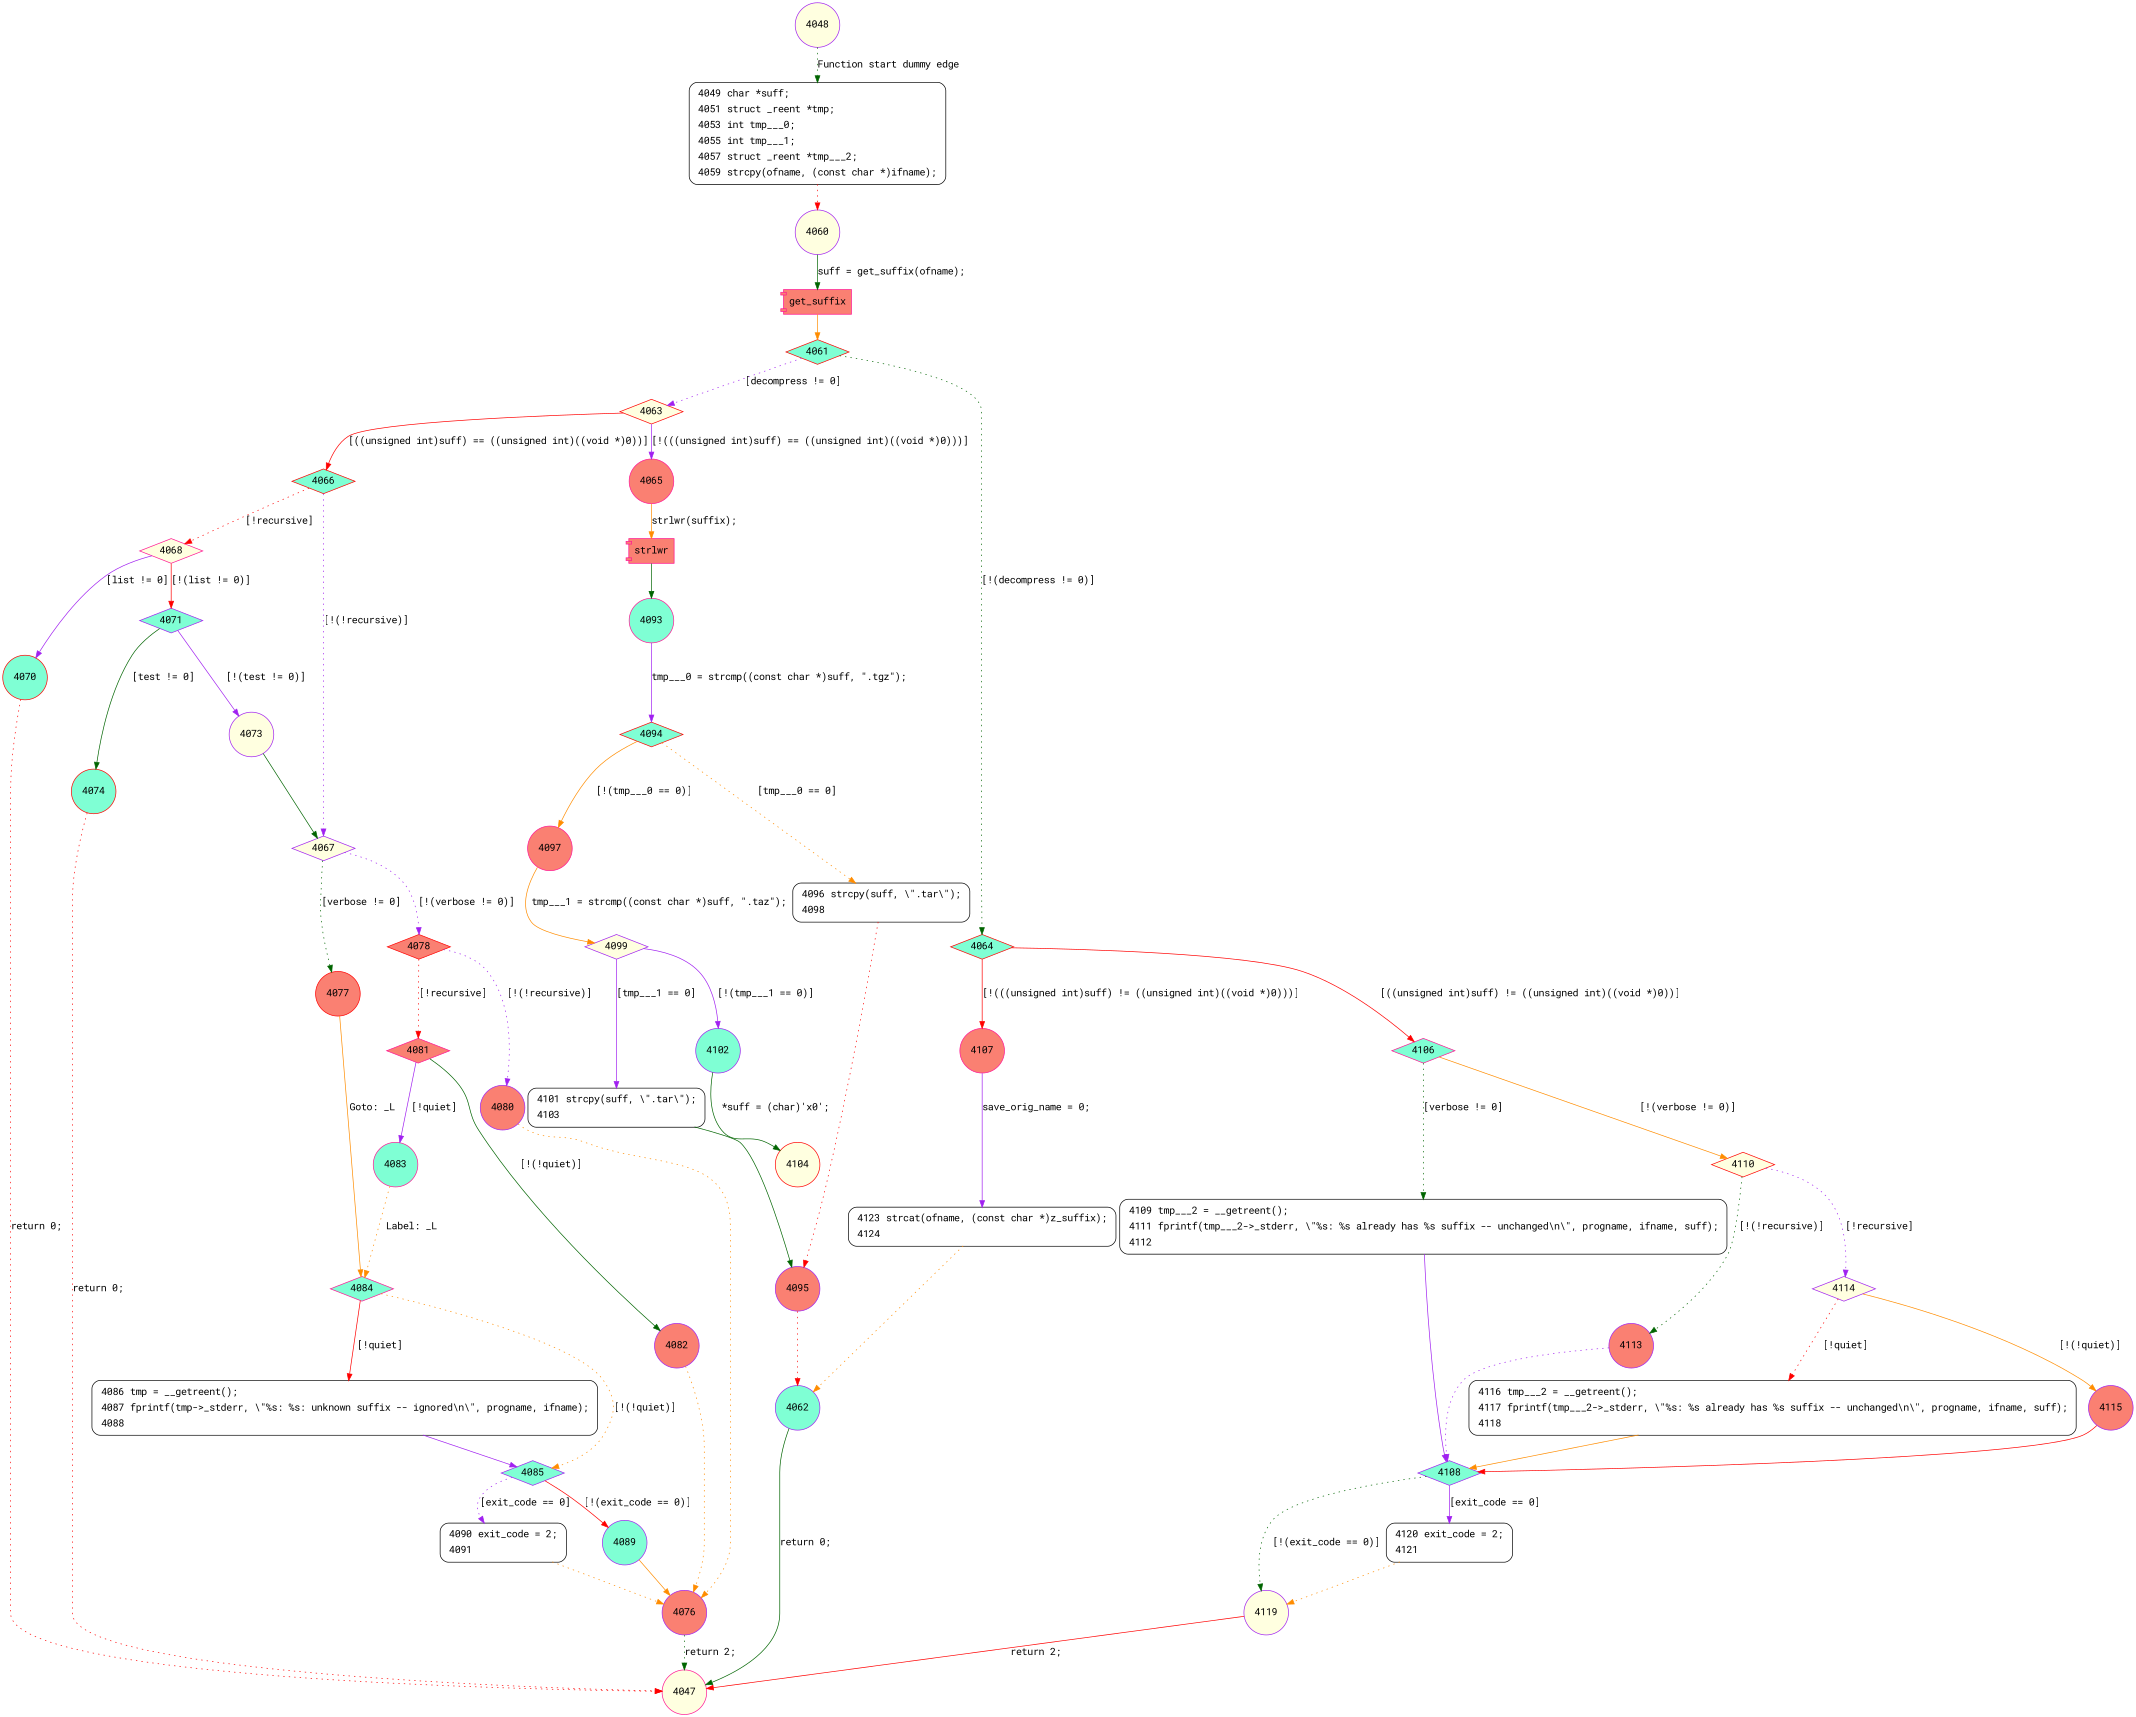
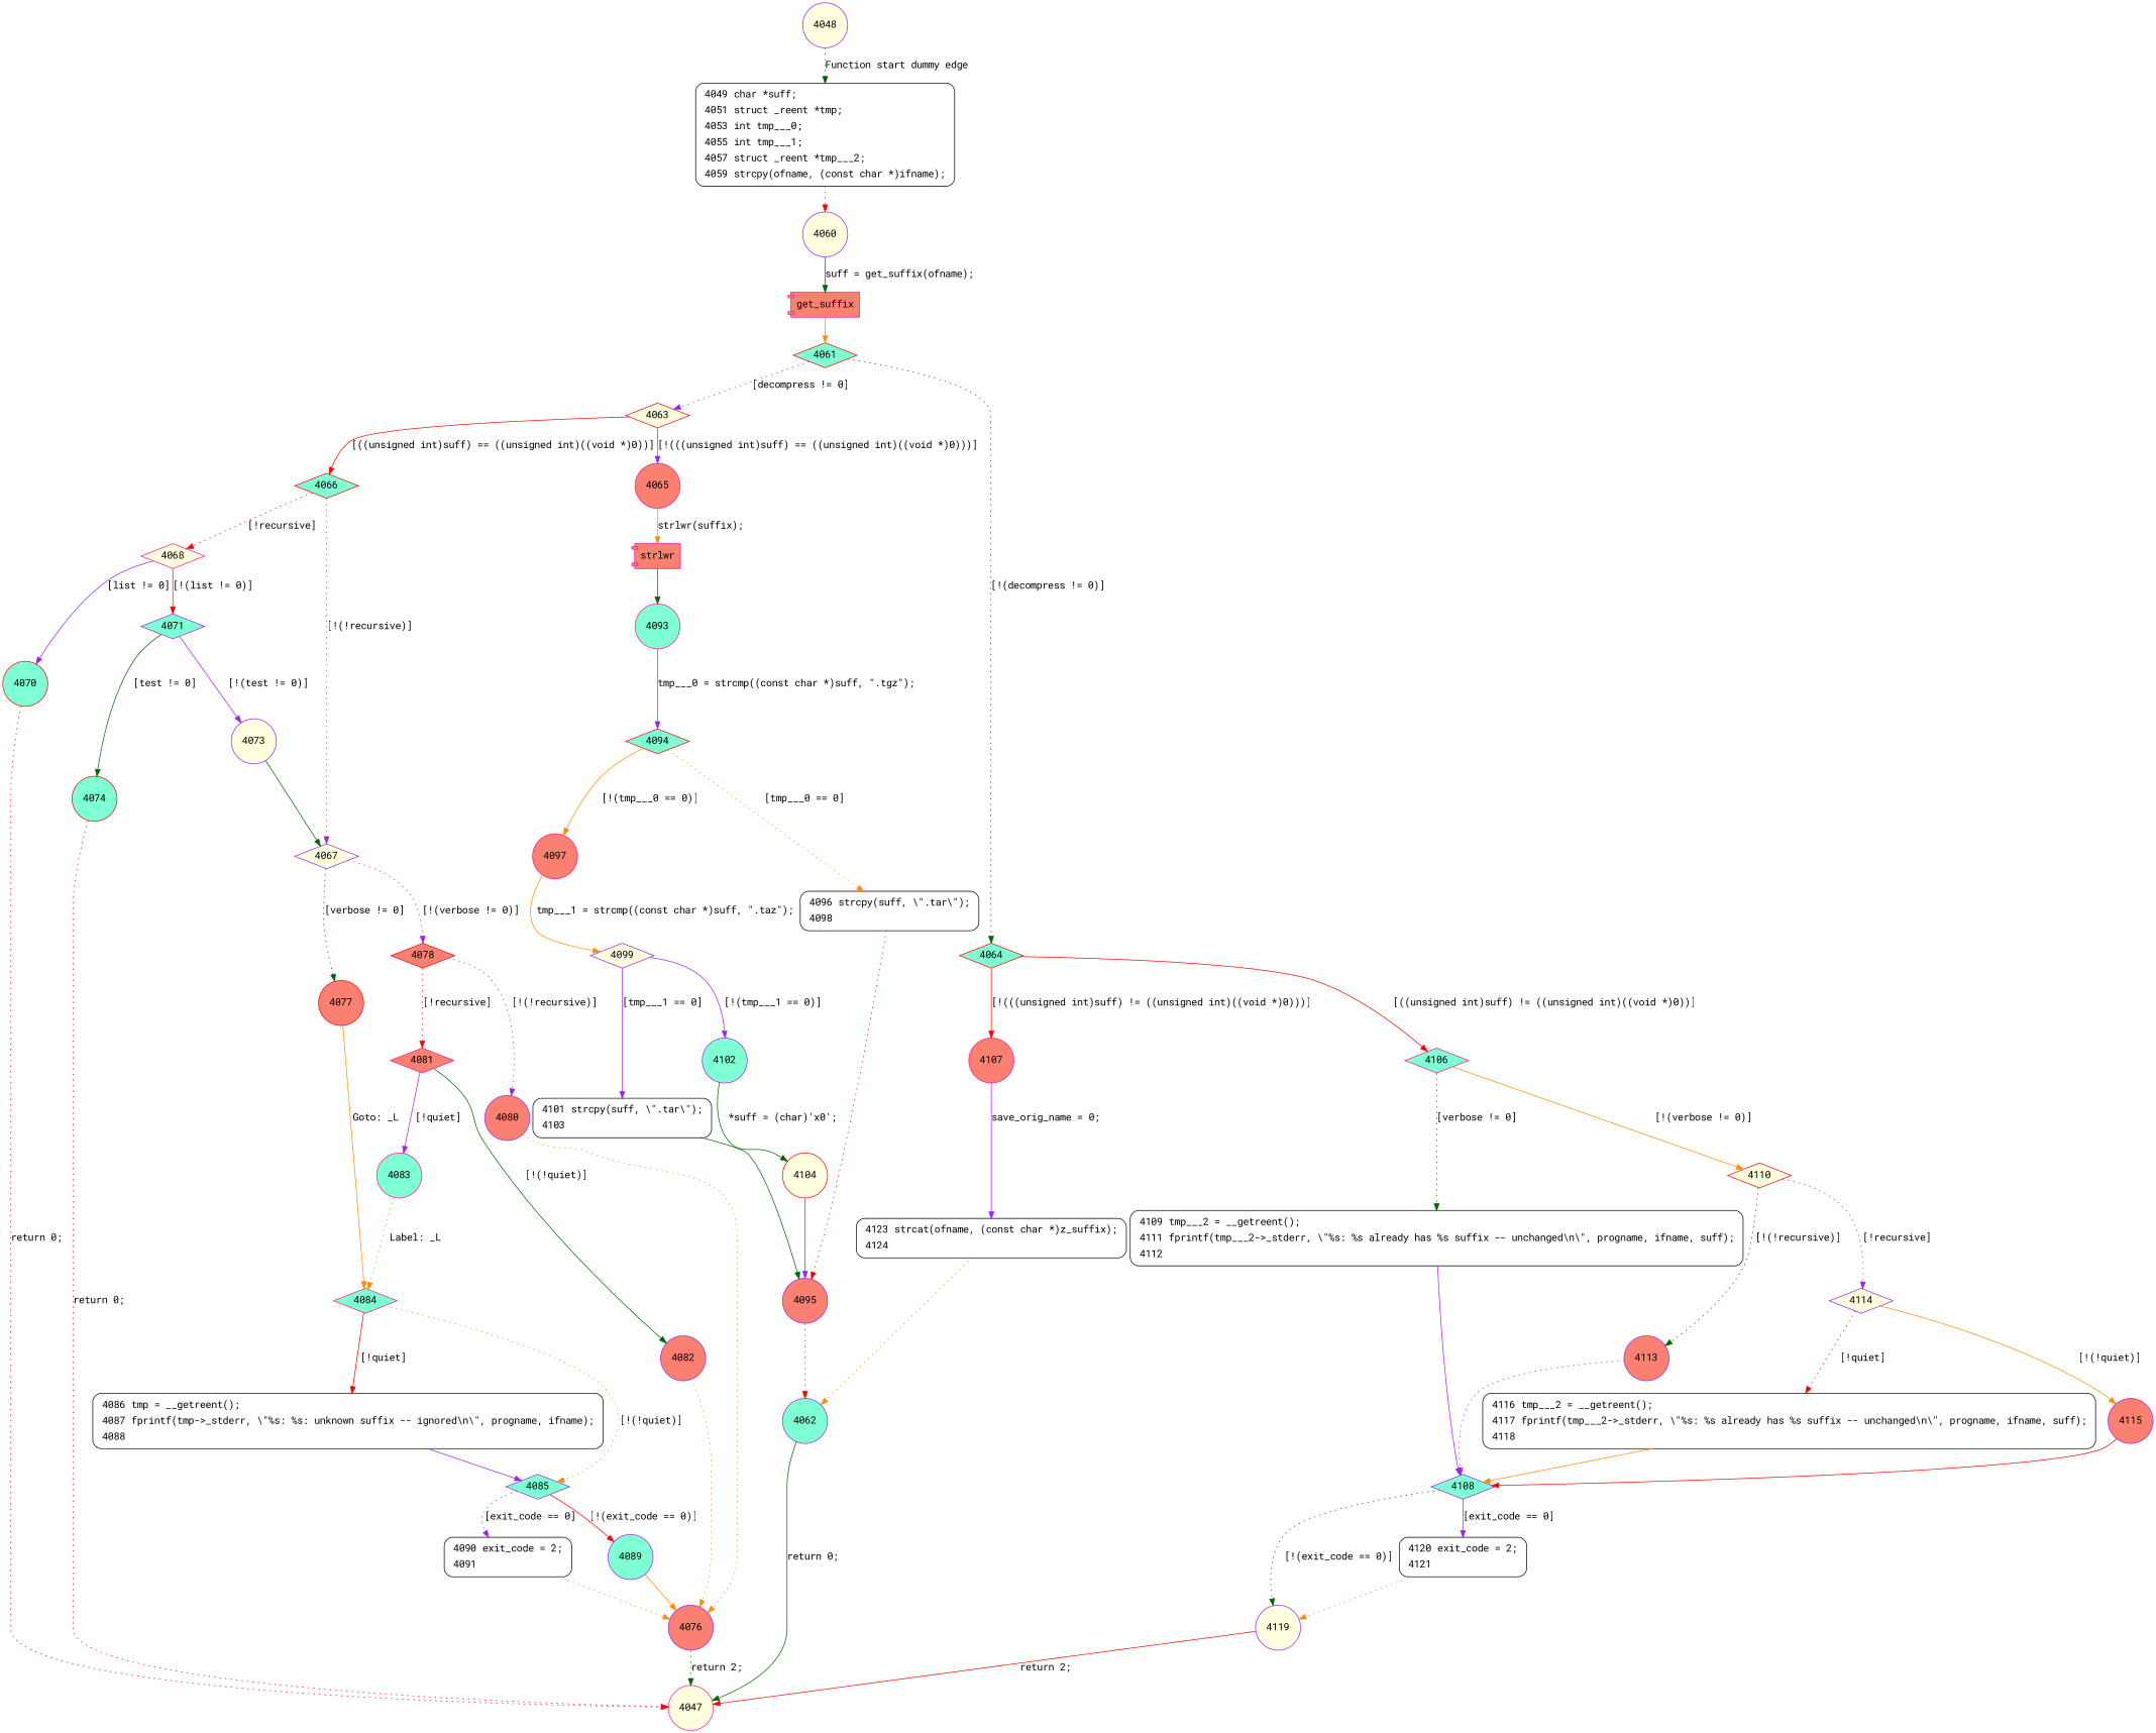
  digraph {
    fontname="Roboto Mono"
    node [color=purple fillcolor=aquamarine fontname="Roboto Mono" shape=circle style=filled]
    edge [color=purple fontname="Roboto Mono" style=solid]
    4048 [fillcolor=lightyellow]
    n2 [fillcolor=white label=<<table border="0" cellborder="0" cellpadding="3" bgcolor="white"><tr><td align="right">4049</td><td align="left">char *suff;</td></tr><tr><td align="right">4051</td><td align="left">struct _reent *tmp;</td></tr><tr><td align="right">4053</td><td align="left">int tmp___0;</td></tr><tr><td align="right">4055</td><td align="left">int tmp___1;</td></tr><tr><td align="right">4057</td><td align="left">struct _reent *tmp___2;</td></tr><tr><td align="right">4059</td><td align="left">strcpy(ofname, (const char *)ifname);</td></tr></table>> penwidth=1 shape=Mrecord style="filled,bold" color=""]
    4060 [fillcolor=lightyellow]
    n4 [color=deeppink fillcolor=salmon label=get_suffix shape=component]
    4061 [color=red shape=diamond]
    4064 [color=red shape=diamond]
    4063 [color=red fillcolor=lightyellow shape=diamond]
    4107 [color=deeppink fillcolor=salmon]
    4106 [color=deeppink shape=diamond]
    4065 [color=deeppink fillcolor=salmon]
    4066 [color=red shape=diamond]
    n12 [fillcolor=white label=<<table border="0" cellborder="0" cellpadding="3" bgcolor="white"><tr><td align="right">4123</td><td align="left">strcat(ofname, (const char *)z_suffix);</td></tr><tr><td align="right">4124</td><td align="left"></td></tr></table>> penwidth=1 shape=Mrecord style="filled,bold" color=""]
    4110 [color=red fillcolor=lightyellow shape=diamond]
    n14 [fillcolor=white label=<<table border="0" cellborder="0" cellpadding="3" bgcolor="white"><tr><td align="right">4109</td><td align="left">tmp___2 = __getreent();</td></tr><tr><td align="right">4111</td><td align="left">fprintf(tmp___2-&gt;_stderr, \"%s: %s already has %s suffix -- unchanged\n\", progname, ifname, suff);</td></tr><tr><td align="right">4112</td><td align="left"></td></tr></table>> penwidth=1 shape=Mrecord style="filled,bold" color=""]
    n15 [color=deeppink fillcolor=salmon label=strlwr shape=component]
    4067 [fillcolor=lightyellow shape=diamond]
    4068 [color=deeppink fillcolor=lightyellow shape=diamond]
    4093 [color=deeppink]
    4078 [color=red fillcolor=salmon shape=diamond]
    4077 [color=red fillcolor=salmon]
    4071 [shape=diamond]
    4070 [color=red]
    4080 [fillcolor=salmon]
    4081 [color=deeppink fillcolor=salmon shape=diamond]
    4084 [color=deeppink shape=diamond]
    4073 [fillcolor=lightyellow]
    4074 [color=red]
    4047 [color=deeppink fillcolor=lightyellow]
    4076 [fillcolor=salmon]
    4082 [fillcolor=salmon]
    4083 [color=deeppink]
    4085 [shape=diamond]
    n33 [fillcolor=white label=<<table border="0" cellborder="0" cellpadding="3" bgcolor="white"><tr><td align="right">4086</td><td align="left">tmp = __getreent();</td></tr><tr><td align="right">4087</td><td align="left">fprintf(tmp-&gt;_stderr, \"%s: %s: unknown suffix -- ignored\n\", progname, ifname);</td></tr><tr><td align="right">4088</td><td align="left"></td></tr></table>> penwidth=1 shape=Mrecord style="filled,bold" color=""]
    4089
    n35 [fillcolor=white label=<<table border="0" cellborder="0" cellpadding="3" bgcolor="white"><tr><td align="right">4090</td><td align="left">exit_code = 2;</td></tr><tr><td align="right">4091</td><td align="left"></td></tr></table>> penwidth=1 shape=Mrecord style="filled,bold" color=""]
    4094 [color=red shape=diamond]
    4097 [color=deeppink fillcolor=salmon]
    n38 [fillcolor=white label=<<table border="0" cellborder="0" cellpadding="3" bgcolor="white"><tr><td align="right">4096</td><td align="left">strcpy(suff, \".tar\");</td></tr><tr><td align="right">4098</td><td align="left"></td></tr></table>> penwidth=1 shape=Mrecord style="filled,bold" color=""]
    4099 [fillcolor=lightyellow shape=diamond]
    4095 [fillcolor=salmon]
    4102
    n42 [fillcolor=white label=<<table border="0" cellborder="0" cellpadding="3" bgcolor="white"><tr><td align="right">4101</td><td align="left">strcpy(suff, \".tar\");</td></tr><tr><td align="right">4103</td><td align="left"></td></tr></table>> penwidth=1 shape=Mrecord style="filled,bold" color=""]
    4062
    4104 [color=red fillcolor=lightyellow]
    4113 [fillcolor=salmon]
    4114 [fillcolor=lightyellow shape=diamond]
    4108 [shape=diamond]
    4115 [fillcolor=salmon]
    n49 [fillcolor=white label=<<table border="0" cellborder="0" cellpadding="3" bgcolor="white"><tr><td align="right">4116</td><td align="left">tmp___2 = __getreent();</td></tr><tr><td align="right">4117</td><td align="left">fprintf(tmp___2-&gt;_stderr, \"%s: %s already has %s suffix -- unchanged\n\", progname, ifname, suff);</td></tr><tr><td align="right">4118</td><td align="left"></td></tr></table>> penwidth=1 shape=Mrecord style="filled,bold" color=""]
    4119 [fillcolor=lightyellow]
    n51 [fillcolor=white label=<<table border="0" cellborder="0" cellpadding="3" bgcolor="white"><tr><td align="right">4120</td><td align="left">exit_code = 2;</td></tr><tr><td align="right">4121</td><td align="left"></td></tr></table>> penwidth=1 shape=Mrecord style="filled,bold" color=""]
    4048 -> n2 [color=darkgreen label="Function start dummy edge" style=dotted]
    n2 -> 4060 [color=red style=dotted]
    4060 -> n4 [color=darkgreen label="suff = get_suffix(ofname);"]
    n4 -> 4061 [color=darkorange]
    4061 -> 4064 [color=darkgreen label="[!(decompress != 0)]" style=dotted]
    4061 -> 4063 [label="[decompress != 0]" style=dotted]
    4064 -> 4107 [color=red label="[!(((unsigned int)suff) != ((unsigned int)((void *)0)))]"]
    4064 -> 4106 [color=red label="[((unsigned int)suff) != ((unsigned int)((void *)0))]"]
    4063 -> 4065 [label="[!(((unsigned int)suff) == ((unsigned int)((void *)0)))]"]
    4063 -> 4066 [color=red label="[((unsigned int)suff) == ((unsigned int)((void *)0))]"]
    4107 -> n12 [label="save_orig_name = 0;"]
    4106 -> 4110 [color=darkorange label="[!(verbose != 0)]"]
    4106 -> n14 [color=darkgreen label="[verbose != 0]" style=dotted]
    4065 -> n15 [color=darkorange label="strlwr(suffix);"]
    4066 -> 4067 [label="[!(!recursive)]" style=dotted]
    4066 -> 4068 [color=red label="[!recursive]" style=dotted]
    n12 -> 4062 [color=darkorange style=dotted]
    4110 -> 4113 [color=darkgreen label="[!(!recursive)]" style=dotted]
    4110 -> 4114 [label="[!recursive]" style=dotted]
    n14 -> 4108
    n15 -> 4093 [color=darkgreen]
    4067 -> 4078 [label="[!(verbose != 0)]" style=dotted]
    4067 -> 4077 [color=darkgreen label="[verbose != 0]" style=dotted]
    4068 -> 4071 [color=red label="[!(list != 0)]"]
    4068 -> 4070 [label="[list != 0]"]
    4093 -> 4094 [label="tmp___0 = strcmp((const char *)suff, \".tgz\");"]
    4078 -> 4080 [label="[!(!recursive)]" style=dotted]
    4078 -> 4081 [color=red label="[!recursive]" style=dotted]
    4077 -> 4084 [color=darkorange label="Goto: _L"]
    4071 -> 4073 [label="[!(test != 0)]"]
    4071 -> 4074 [color=darkgreen label="[test != 0]"]
    4070 -> 4047 [color=red label="return 0;" style=dotted]
    4080 -> 4076 [color=darkorange style=dotted]
    4081 -> 4082 [color=darkgreen label="[!(!quiet)]"]
    4081 -> 4083 [label="[!quiet]"]
    4084 -> 4085 [color=darkorange label="[!(!quiet)]" style=dotted]
    4084 -> n33 [color=red label="[!quiet]"]
    4073 -> 4067 [color=darkgreen]
    4074 -> 4047 [color=red label="return 0;" style=dotted]
    4076 -> 4047 [color=darkgreen label="return 2;" style=dotted]
    4082 -> 4076 [color=darkorange style=dotted]
    4083 -> 4084 [color=darkorange label="Label: _L" style=dotted]
    4085 -> 4089 [color=red label="[!(exit_code == 0)]"]
    4085 -> n35 [label="[exit_code == 0]" style=dotted]
    n33 -> 4085
    4089 -> 4076 [color=darkorange]
    n35 -> 4076 [color=darkorange style=dotted]
    4094 -> 4097 [color=darkorange label="[!(tmp___0 == 0)]"]
    4094 -> n38 [color=darkorange label="[tmp___0 == 0]" style=dotted]
    4097 -> 4099 [color=darkorange label="tmp___1 = strcmp((const char *)suff, \".taz\");"]
    n38 -> 4095 [color=red style=dotted]
    4099 -> 4102 [label="[!(tmp___1 == 0)]"]
    4099 -> n42 [label="[tmp___1 == 0]"]
    4095 -> 4062 [color=red style=dotted]
    4102 -> 4104 [color=darkgreen label="*suff = (char)'\x0';"]
    n42 -> 4095 [color=darkgreen]
    4062 -> 4047 [color=darkgreen label="return 0;"]
+   4104 -> 4095
    4113 -> 4108 [style=dotted]
    4114 -> 4115 [color=darkorange label="[!(!quiet)]"]
    4114 -> n49 [color=red label="[!quiet]" style=dotted]
    4108 -> 4119 [color=darkgreen label="[!(exit_code == 0)]" style=dotted]
    4108 -> n51 [label="[exit_code == 0]"]
    4115 -> 4108 [color=red]
    n49 -> 4108 [color=darkorange]
    4119 -> 4047 [color=red label="return 2;"]
    n51 -> 4119 [color=darkorange style=dotted]
  }
